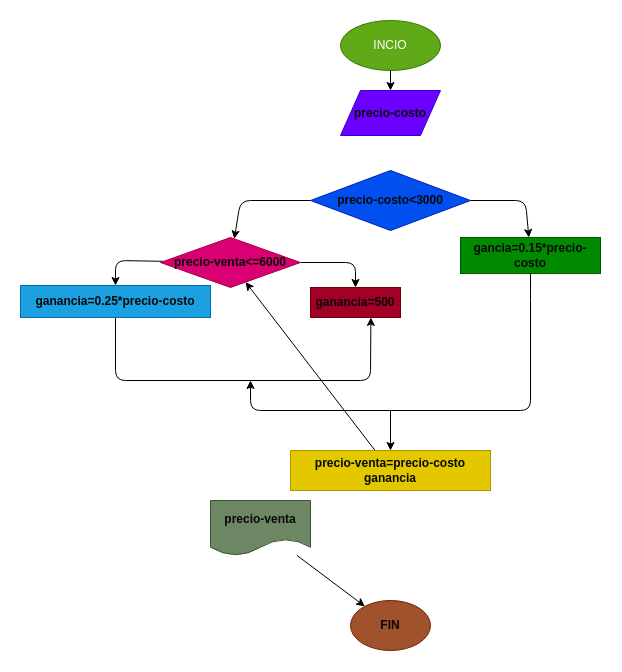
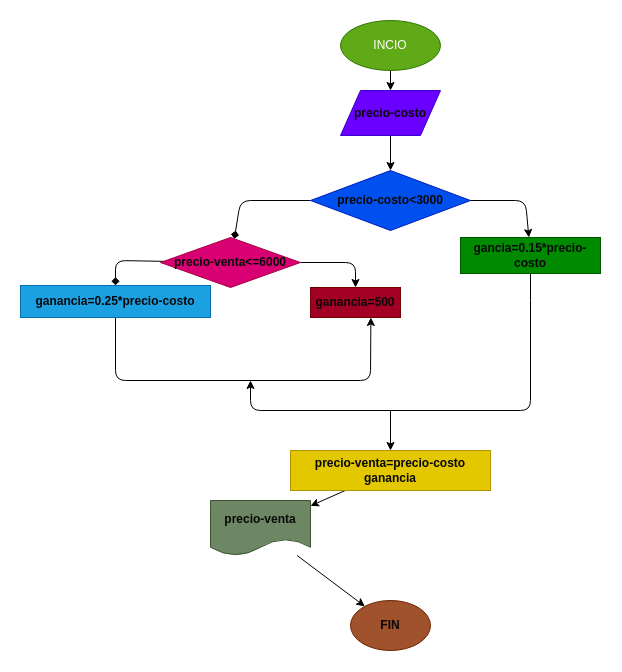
  <mxCell id="0" />
  <mxCell id="1" parent="0" />
  <mxCell id="2" value="" style="edgeStyle=none;html=1;fontColor=#080808;fontStyle=1;align=center;" edge="1" parent="1" source="3" target="5"><mxGeometry relative="1" as="geometry" /></mxCell>
  <mxCell id="3" value="INCIO" style="ellipse;whiteSpace=wrap;html=1;fillColor=#60a917;fontColor=#ffffff;strokeColor=#2D7600;" vertex="1" parent="1"><mxGeometry x="340" y="20" width="100" height="50" as="geometry" /></mxCell>
+ <mxCell id="4" value="" style="edgeStyle=none;html=1;fontColor=#080808;fontStyle=1;align=center;" edge="1" parent="1" source="5" target="8"><mxGeometry relative="1" as="geometry" /></mxCell>
  <mxCell id="5" value="precio-costo" style="shape=parallelogram;perimeter=parallelogramPerimeter;whiteSpace=wrap;html=1;fixedSize=1;fillColor=#6a00ff;fontColor=#080808;strokeColor=#3700CC;fontStyle=1;align=center;" vertex="1" parent="1"><mxGeometry x="340" y="90" width="100" height="45" as="geometry" /></mxCell>
- <mxCell id="6" value="" style="edgeStyle=none;html=1;fontColor=#080808;fontStyle=1;align=center;" edge="1" parent="1" source="8" target="11"><mxGeometry relative="1" as="geometry"><Array as="points"><mxPoint x="240" y="200" /></Array></mxGeometry></mxCell>
+ <mxCell id="6" value="" style="edgeStyle=none;html=1;fontColor=#080808;fontStyle=1;align=center;endArrow=diamond;" edge="1" parent="1" source="8" target="11"><mxGeometry relative="1" as="geometry"><Array as="points"><mxPoint x="240" y="200" /></Array></mxGeometry></mxCell>
  <mxCell id="7" value="" style="edgeStyle=none;html=1;fontColor=#080808;fontStyle=1;align=center;" edge="1" parent="1" source="8" target="13"><mxGeometry relative="1" as="geometry"><Array as="points"><mxPoint x="525" y="200" /></Array></mxGeometry></mxCell>
  <mxCell id="8" value="precio-costo&amp;lt;3000" style="rhombus;whiteSpace=wrap;html=1;fillColor=#0050ef;fontColor=#080808;strokeColor=#001DBC;fontStyle=1;align=center;" vertex="1" parent="1"><mxGeometry x="310" y="170" width="160" height="60" as="geometry" /></mxCell>
  <mxCell id="9" value="" style="edgeStyle=none;html=1;entryX=0.5;entryY=0;entryDx=0;entryDy=0;fontColor=#080808;fontStyle=1;align=center;" edge="1" parent="1" source="11" target="14"><mxGeometry relative="1" as="geometry"><mxPoint x="350" y="290" as="targetPoint" /><Array as="points"><mxPoint x="355" y="262" /></Array></mxGeometry></mxCell>
- <mxCell id="10" value="" style="edgeStyle=none;html=1;fontColor=#080808;fontStyle=1;align=center;" edge="1" parent="1" source="11" target="16"><mxGeometry relative="1" as="geometry"><Array as="points"><mxPoint x="115" y="260" /></Array></mxGeometry></mxCell>
+ <mxCell id="10" value="" style="edgeStyle=none;html=1;fontColor=#080808;fontStyle=1;align=center;endArrow=diamond;" edge="1" parent="1" source="11" target="16"><mxGeometry relative="1" as="geometry"><Array as="points"><mxPoint x="115" y="260" /></Array></mxGeometry></mxCell>
  <mxCell id="11" value="precio-venta&amp;lt;=6000" style="rhombus;whiteSpace=wrap;html=1;fillColor=#d80073;fontColor=#080808;strokeColor=#A50040;fontStyle=1;align=center;" vertex="1" parent="1"><mxGeometry x="160" y="237" width="140" height="50" as="geometry" /></mxCell>
  <mxCell id="12" style="edgeStyle=none;html=1;fontColor=#080808;fontStyle=1;align=center;" edge="1" parent="1" source="13"><mxGeometry relative="1" as="geometry"><mxPoint x="250" y="380" as="targetPoint" /><Array as="points"><mxPoint x="530" y="290" /><mxPoint x="530" y="410" /><mxPoint x="250" y="410" /></Array></mxGeometry></mxCell>
  <mxCell id="13" value="gancia=0.15*precio-costo" style="whiteSpace=wrap;html=1;fillColor=#008a00;fontColor=#080808;strokeColor=#005700;fontStyle=1;align=center;" vertex="1" parent="1"><mxGeometry x="460" y="237" width="140" height="36" as="geometry" /></mxCell>
  <mxCell id="14" value="ganancia=500" style="rounded=0;whiteSpace=wrap;html=1;fillColor=#a20025;fontColor=#080808;strokeColor=#6F0000;fontStyle=1;align=center;" vertex="1" parent="1"><mxGeometry x="310" y="287" width="90" height="30" as="geometry" /></mxCell>
  <mxCell id="15" style="edgeStyle=none;html=1;entryX=0.671;entryY=1;entryDx=0;entryDy=0;entryPerimeter=0;fontColor=#080808;fontStyle=1;align=center;" edge="1" parent="1" source="16" target="14"><mxGeometry relative="1" as="geometry"><Array as="points"><mxPoint x="115" y="380" /><mxPoint x="370" y="380" /></Array></mxGeometry></mxCell>
  <mxCell id="16" value="ganancia=0.25*precio-costo" style="whiteSpace=wrap;html=1;fillColor=#1ba1e2;fontColor=#080808;strokeColor=#006EAF;fontStyle=1;align=center;" vertex="1" parent="1"><mxGeometry x="20" y="285" width="190" height="32" as="geometry" /></mxCell>
  <mxCell id="17" value="" style="edgeStyle=none;orthogonalLoop=1;jettySize=auto;html=1;entryX=0.5;entryY=0;entryDx=0;entryDy=0;fontColor=#080808;fontStyle=1;align=center;" edge="1" parent="1" target="19"><mxGeometry width="100" relative="1" as="geometry"><mxPoint x="390" y="410" as="sourcePoint" /><mxPoint x="390" y="450" as="targetPoint" /><Array as="points" /></mxGeometry></mxCell>
- <mxCell id="18" value="" style="edgeStyle=none;html=1;fontColor=#080808;fontStyle=1;align=center;" edge="1" parent="1" source="19" target="11"><mxGeometry relative="1" as="geometry" /></mxCell>
+ <mxCell id="18" value="" style="edgeStyle=none;html=1;fontColor=#080808;fontStyle=1;align=center;" edge="1" parent="1" source="19" target="21"><mxGeometry relative="1" as="geometry" /></mxCell>
  <mxCell id="19" value="precio-venta=precio-costo ganancia" style="rounded=0;whiteSpace=wrap;html=1;fillColor=#e3c800;fontColor=#080808;strokeColor=#B09500;fontStyle=1;align=center;" vertex="1" parent="1"><mxGeometry x="290" y="450" width="200" height="40" as="geometry" /></mxCell>
  <mxCell id="20" value="" style="edgeStyle=none;html=1;fontColor=#080808;fontStyle=1;align=center;" edge="1" parent="1" source="21" target="22"><mxGeometry relative="1" as="geometry" /></mxCell>
  <mxCell id="21" value="precio-venta" style="shape=document;whiteSpace=wrap;html=1;boundedLbl=1;rounded=0;fillColor=#6d8764;fontColor=#080808;strokeColor=#3A5431;fontStyle=1;align=center;" vertex="1" parent="1"><mxGeometry x="210" y="500" width="100" height="55" as="geometry" /></mxCell>
  <mxCell id="22" value="FIN" style="ellipse;whiteSpace=wrap;html=1;rounded=0;fillColor=#a0522d;fontColor=#080808;strokeColor=#6D1F00;fontStyle=1;align=center;" vertex="1" parent="1"><mxGeometry x="350" y="600" width="80" height="50" as="geometry" /></mxCell>
